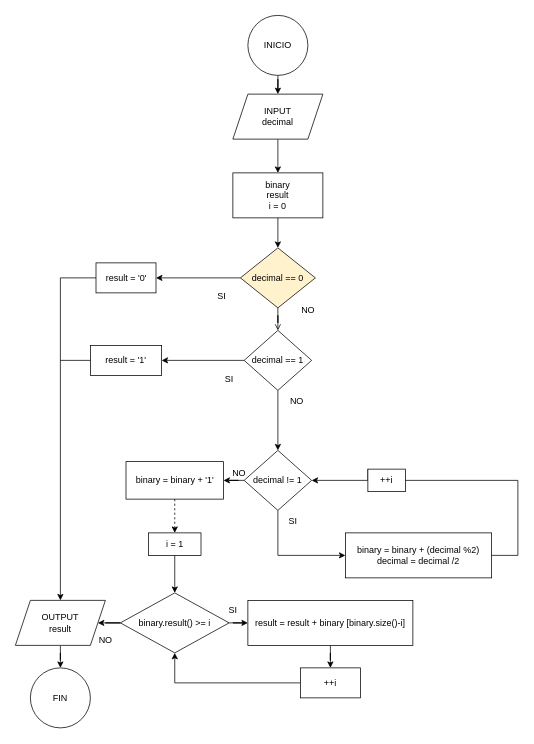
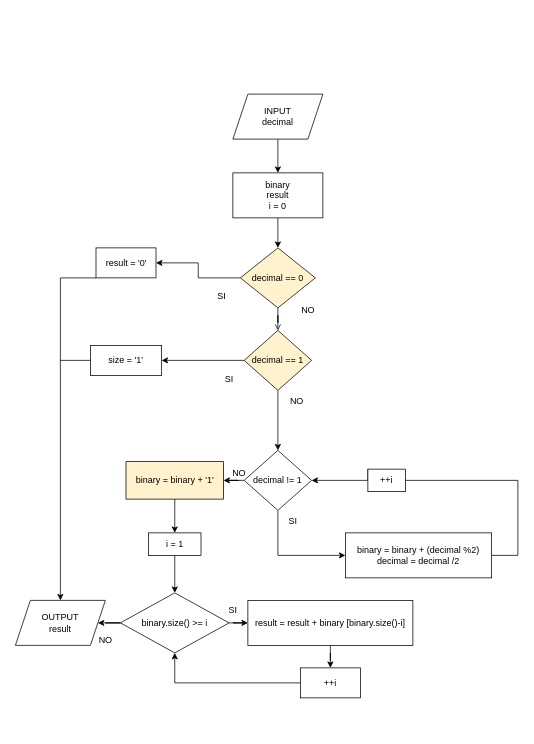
  <mxCell id="0" />
  <mxCell id="1" parent="0" />
- <mxCell id="2" value="" style="edgeStyle=orthogonalEdgeStyle;rounded=0;orthogonalLoop=1;jettySize=auto;html=1;" edge="1" parent="1" source="3" target="5"><mxGeometry relative="1" as="geometry" /></mxCell>
- <mxCell id="3" value="INICIO" style="ellipse;whiteSpace=wrap;html=1;" vertex="1" parent="1"><mxGeometry x="330" y="20" width="80" height="80" as="geometry" /></mxCell>
  <mxCell id="4" value="" style="edgeStyle=orthogonalEdgeStyle;rounded=0;orthogonalLoop=1;jettySize=auto;html=1;" edge="1" parent="1" source="5" target="7"><mxGeometry relative="1" as="geometry" /></mxCell>
  <mxCell id="5" value="INPUT&lt;div&gt;decimal&lt;/div&gt;" style="shape=parallelogram;perimeter=parallelogramPerimeter;whiteSpace=wrap;html=1;fixedSize=1;" vertex="1" parent="1"><mxGeometry x="310" y="125" width="120" height="60" as="geometry" /></mxCell>
  <mxCell id="6" value="" style="edgeStyle=orthogonalEdgeStyle;rounded=0;orthogonalLoop=1;jettySize=auto;html=1;" edge="1" parent="1" source="7" target="10"><mxGeometry relative="1" as="geometry" /></mxCell>
  <mxCell id="7" value="binary&lt;div&gt;result&lt;/div&gt;&lt;div&gt;i = 0&lt;/div&gt;" style="whiteSpace=wrap;html=1;" vertex="1" parent="1"><mxGeometry x="310" y="230" width="120" height="60" as="geometry" /></mxCell>
  <mxCell id="8" value="" style="edgeStyle=orthogonalEdgeStyle;rounded=0;orthogonalLoop=1;jettySize=auto;html=1;" edge="1" parent="1" source="10" target="13"><mxGeometry relative="1" as="geometry" /></mxCell>
  <mxCell id="9" value="" style="edgeStyle=orthogonalEdgeStyle;rounded=0;orthogonalLoop=1;jettySize=auto;html=1;endArrow=open;" edge="1" parent="1" source="10" target="17"><mxGeometry relative="1" as="geometry" /></mxCell>
  <mxCell id="10" value="decimal == 0" style="rhombus;whiteSpace=wrap;html=1;fillColor=#fff2cc;" vertex="1" parent="1"><mxGeometry x="320" y="330" width="100" height="80" as="geometry" /></mxCell>
  <mxCell id="11" value="SI" style="text;html=1;align=center;verticalAlign=middle;resizable=0;points=[];autosize=1;strokeColor=none;fillColor=none;" vertex="1" parent="1"><mxGeometry x="280" y="380" width="30" height="30" as="geometry" /></mxCell>
  <mxCell id="12" style="edgeStyle=orthogonalEdgeStyle;rounded=0;orthogonalLoop=1;jettySize=auto;html=1;entryX=0.5;entryY=0;entryDx=0;entryDy=0;" edge="1" parent="1" source="13" target="41"><mxGeometry relative="1" as="geometry"><Array as="points"><mxPoint x="80" y="370" /></Array></mxGeometry></mxCell>
- <mxCell id="13" value="result = '0'" style="whiteSpace=wrap;html=1;" vertex="1" parent="1"><mxGeometry x="127.5" y="350" width="80" height="40" as="geometry" /></mxCell>
+ <mxCell id="13" value="result = '0'" style="whiteSpace=wrap;html=1;" vertex="1" parent="1"><mxGeometry x="127.5" y="330" width="80" height="40" as="geometry" /></mxCell>
  <mxCell id="14" value="NO" style="text;html=1;align=center;verticalAlign=middle;resizable=0;points=[];autosize=1;strokeColor=none;fillColor=none;" vertex="1" parent="1"><mxGeometry x="390" y="398" width="40" height="30" as="geometry" /></mxCell>
  <mxCell id="15" value="" style="edgeStyle=orthogonalEdgeStyle;rounded=0;orthogonalLoop=1;jettySize=auto;html=1;" edge="1" parent="1" source="17" target="18"><mxGeometry relative="1" as="geometry" /></mxCell>
  <mxCell id="16" value="" style="edgeStyle=orthogonalEdgeStyle;rounded=0;orthogonalLoop=1;jettySize=auto;html=1;" edge="1" parent="1" source="17" target="23"><mxGeometry relative="1" as="geometry" /></mxCell>
- <mxCell id="17" value="decimal == 1" style="rhombus;whiteSpace=wrap;html=1;" vertex="1" parent="1"><mxGeometry x="325" y="440" width="90" height="80" as="geometry" /></mxCell>
- <mxCell id="18" value="result = '1'" style="whiteSpace=wrap;html=1;" vertex="1" parent="1"><mxGeometry x="120" y="460" width="95" height="40" as="geometry" /></mxCell>
+ <mxCell id="17" value="decimal == 1" style="rhombus;whiteSpace=wrap;html=1;fillColor=#fff2cc;" vertex="1" parent="1"><mxGeometry x="325" y="440" width="90" height="80" as="geometry" /></mxCell>
+ <mxCell id="18" value="size = '1'" style="whiteSpace=wrap;html=1;" vertex="1" parent="1"><mxGeometry x="120" y="460" width="95" height="40" as="geometry" /></mxCell>
  <mxCell id="19" value="SI" style="text;html=1;align=center;verticalAlign=middle;resizable=0;points=[];autosize=1;strokeColor=none;fillColor=none;" vertex="1" parent="1"><mxGeometry x="290" y="490" width="30" height="30" as="geometry" /></mxCell>
  <mxCell id="20" value="NO" style="text;html=1;align=center;verticalAlign=middle;resizable=0;points=[];autosize=1;strokeColor=none;fillColor=none;" vertex="1" parent="1"><mxGeometry x="375" y="520" width="40" height="30" as="geometry" /></mxCell>
  <mxCell id="21" value="" style="edgeStyle=orthogonalEdgeStyle;rounded=0;orthogonalLoop=1;jettySize=auto;html=1;" edge="1" parent="1" source="23" target="26"><mxGeometry relative="1" as="geometry"><Array as="points"><mxPoint x="370" y="740" /></Array></mxGeometry></mxCell>
  <mxCell id="22" value="" style="edgeStyle=orthogonalEdgeStyle;rounded=0;orthogonalLoop=1;jettySize=auto;html=1;" edge="1" parent="1" source="23" target="31"><mxGeometry relative="1" as="geometry" /></mxCell>
  <mxCell id="23" value="decimal != 1" style="rhombus;whiteSpace=wrap;html=1;" vertex="1" parent="1"><mxGeometry x="325" y="600" width="90" height="80" as="geometry" /></mxCell>
  <mxCell id="24" value="SI" style="text;html=1;align=center;verticalAlign=middle;resizable=0;points=[];autosize=1;strokeColor=none;fillColor=none;" vertex="1" parent="1"><mxGeometry x="375" y="680" width="30" height="30" as="geometry" /></mxCell>
  <mxCell id="25" style="edgeStyle=orthogonalEdgeStyle;rounded=0;orthogonalLoop=1;jettySize=auto;html=1;entryX=1;entryY=0.5;entryDx=0;entryDy=0;" edge="1" parent="1" target="23"><mxGeometry relative="1" as="geometry"><mxPoint x="690" y="620" as="targetPoint" /><mxPoint x="490" y="625" as="sourcePoint" /><Array as="points"><mxPoint x="490" y="640" /></Array></mxGeometry></mxCell>
  <mxCell id="26" value="binary = binary + (decimal %2)&lt;div&gt;decimal = decimal /2&lt;/div&gt;" style="whiteSpace=wrap;html=1;" vertex="1" parent="1"><mxGeometry x="460" y="710" width="195" height="60" as="geometry" /></mxCell>
  <mxCell id="27" value="" style="edgeStyle=orthogonalEdgeStyle;rounded=0;orthogonalLoop=1;jettySize=auto;html=1;entryX=1;entryY=0.5;entryDx=0;entryDy=0;" edge="1" parent="1" source="26" target="28"><mxGeometry relative="1" as="geometry"><mxPoint x="393" y="620" as="targetPoint" /><mxPoint x="655" y="740" as="sourcePoint" /><Array as="points"><mxPoint x="690" y="740" /><mxPoint x="690" y="640" /><mxPoint x="520" y="640" /><mxPoint x="520" y="640" /></Array></mxGeometry></mxCell>
  <mxCell id="28" value="++i" style="whiteSpace=wrap;html=1;" vertex="1" parent="1"><mxGeometry x="490" y="625" width="50" height="30" as="geometry" /></mxCell>
  <mxCell id="29" value="NO" style="text;html=1;align=center;verticalAlign=middle;resizable=0;points=[];autosize=1;strokeColor=none;fillColor=none;" vertex="1" parent="1"><mxGeometry x="297.5" y="615" width="40" height="30" as="geometry" /></mxCell>
  <mxCell id="30" value="" style="edgeStyle=orthogonalEdgeStyle;rounded=0;orthogonalLoop=1;jettySize=auto;html=1;" edge="1" parent="1" source="46" target="34"><mxGeometry relative="1" as="geometry" /></mxCell>
- <mxCell id="31" value="binary = binary + '1'" style="whiteSpace=wrap;html=1;" vertex="1" parent="1"><mxGeometry x="167.5" y="615" width="130" height="50" as="geometry" /></mxCell>
+ <mxCell id="31" value="binary = binary + '1'" style="whiteSpace=wrap;html=1;fillColor=#fff2cc;" vertex="1" parent="1"><mxGeometry x="167.5" y="615" width="130" height="50" as="geometry" /></mxCell>
  <mxCell id="32" value="" style="edgeStyle=orthogonalEdgeStyle;rounded=0;orthogonalLoop=1;jettySize=auto;html=1;" edge="1" parent="1" source="34" target="36"><mxGeometry relative="1" as="geometry" /></mxCell>
  <mxCell id="33" value="" style="edgeStyle=orthogonalEdgeStyle;rounded=0;orthogonalLoop=1;jettySize=auto;html=1;" edge="1" parent="1" source="34" target="41"><mxGeometry relative="1" as="geometry" /></mxCell>
- <mxCell id="34" value="binary.result() &amp;gt;= i" style="rhombus;whiteSpace=wrap;html=1;" vertex="1" parent="1"><mxGeometry x="160" y="790" width="145" height="80" as="geometry" /></mxCell>
+ <mxCell id="34" value="binary.size() &amp;gt;= i" style="rhombus;whiteSpace=wrap;html=1;" vertex="1" parent="1"><mxGeometry x="160" y="790" width="145" height="80" as="geometry" /></mxCell>
  <mxCell id="35" value="" style="edgeStyle=orthogonalEdgeStyle;rounded=0;orthogonalLoop=1;jettySize=auto;html=1;" edge="1" parent="1" source="36" target="39"><mxGeometry relative="1" as="geometry" /></mxCell>
  <mxCell id="36" value="result = result + binary [binary.size()-i]" style="whiteSpace=wrap;html=1;" vertex="1" parent="1"><mxGeometry x="330" y="800" width="220" height="60" as="geometry" /></mxCell>
  <mxCell id="37" value="SI" style="text;html=1;align=center;verticalAlign=middle;resizable=0;points=[];autosize=1;strokeColor=none;fillColor=none;" vertex="1" parent="1"><mxGeometry x="295" y="798" width="30" height="30" as="geometry" /></mxCell>
  <mxCell id="38" style="edgeStyle=orthogonalEdgeStyle;rounded=0;orthogonalLoop=1;jettySize=auto;html=1;entryX=0.5;entryY=1;entryDx=0;entryDy=0;" edge="1" parent="1" source="39" target="34"><mxGeometry relative="1" as="geometry" /></mxCell>
  <mxCell id="39" value="++i" style="whiteSpace=wrap;html=1;" vertex="1" parent="1"><mxGeometry x="400" y="890" width="80" height="40" as="geometry" /></mxCell>
- <mxCell id="40" value="" style="edgeStyle=orthogonalEdgeStyle;rounded=0;orthogonalLoop=1;jettySize=auto;html=1;" edge="1" parent="1" source="41" target="42"><mxGeometry relative="1" as="geometry" /></mxCell>
  <mxCell id="41" value="OUTPUT&lt;div&gt;result&lt;/div&gt;" style="shape=parallelogram;perimeter=parallelogramPerimeter;whiteSpace=wrap;html=1;fixedSize=1;" vertex="1" parent="1"><mxGeometry x="20" y="800" width="120" height="60" as="geometry" /></mxCell>
- <mxCell id="42" value="FIN" style="ellipse;whiteSpace=wrap;html=1;" vertex="1" parent="1"><mxGeometry x="40" y="890" width="80" height="80" as="geometry" /></mxCell>
  <mxCell id="43" value="" style="endArrow=none;html=1;rounded=0;" edge="1" parent="1"><mxGeometry width="50" height="50" relative="1" as="geometry"><mxPoint x="80" y="480" as="sourcePoint" /><mxPoint x="120" y="480" as="targetPoint" /></mxGeometry></mxCell>
  <mxCell id="44" value="NO" style="text;html=1;align=center;verticalAlign=middle;resizable=0;points=[];autosize=1;strokeColor=none;fillColor=none;" vertex="1" parent="1"><mxGeometry x="120" y="838" width="40" height="30" as="geometry" /></mxCell>
- <mxCell id="45" value="" style="edgeStyle=orthogonalEdgeStyle;rounded=0;orthogonalLoop=1;jettySize=auto;html=1;dashed=1;" edge="1" parent="1" source="31" target="46"><mxGeometry relative="1" as="geometry"><mxPoint x="215" y="665" as="sourcePoint" /><mxPoint x="233" y="790" as="targetPoint" /></mxGeometry></mxCell>
+ <mxCell id="45" value="" style="edgeStyle=orthogonalEdgeStyle;rounded=0;orthogonalLoop=1;jettySize=auto;html=1;" edge="1" parent="1" source="31" target="46"><mxGeometry relative="1" as="geometry"><mxPoint x="215" y="665" as="sourcePoint" /><mxPoint x="233" y="790" as="targetPoint" /></mxGeometry></mxCell>
  <mxCell id="46" value="i = 1" style="whiteSpace=wrap;html=1;" vertex="1" parent="1"><mxGeometry x="197.5" y="710" width="70" height="30" as="geometry" /></mxCell>
